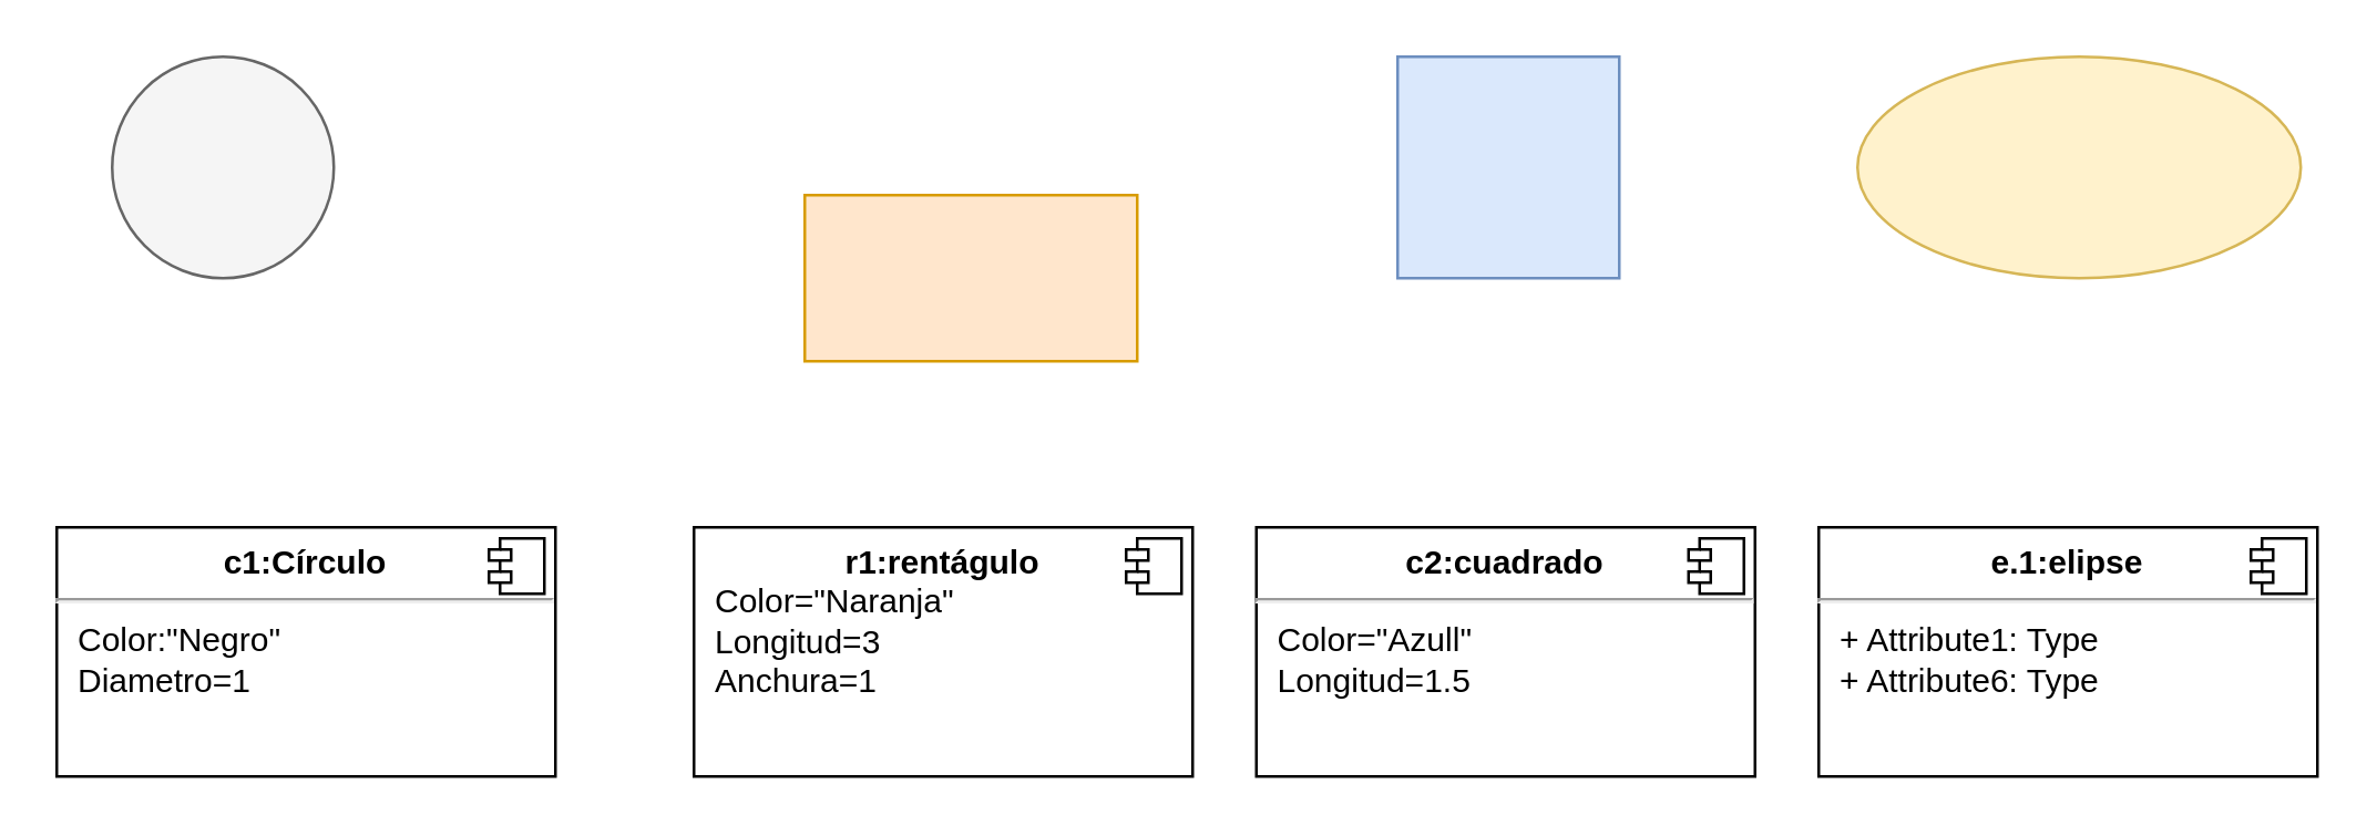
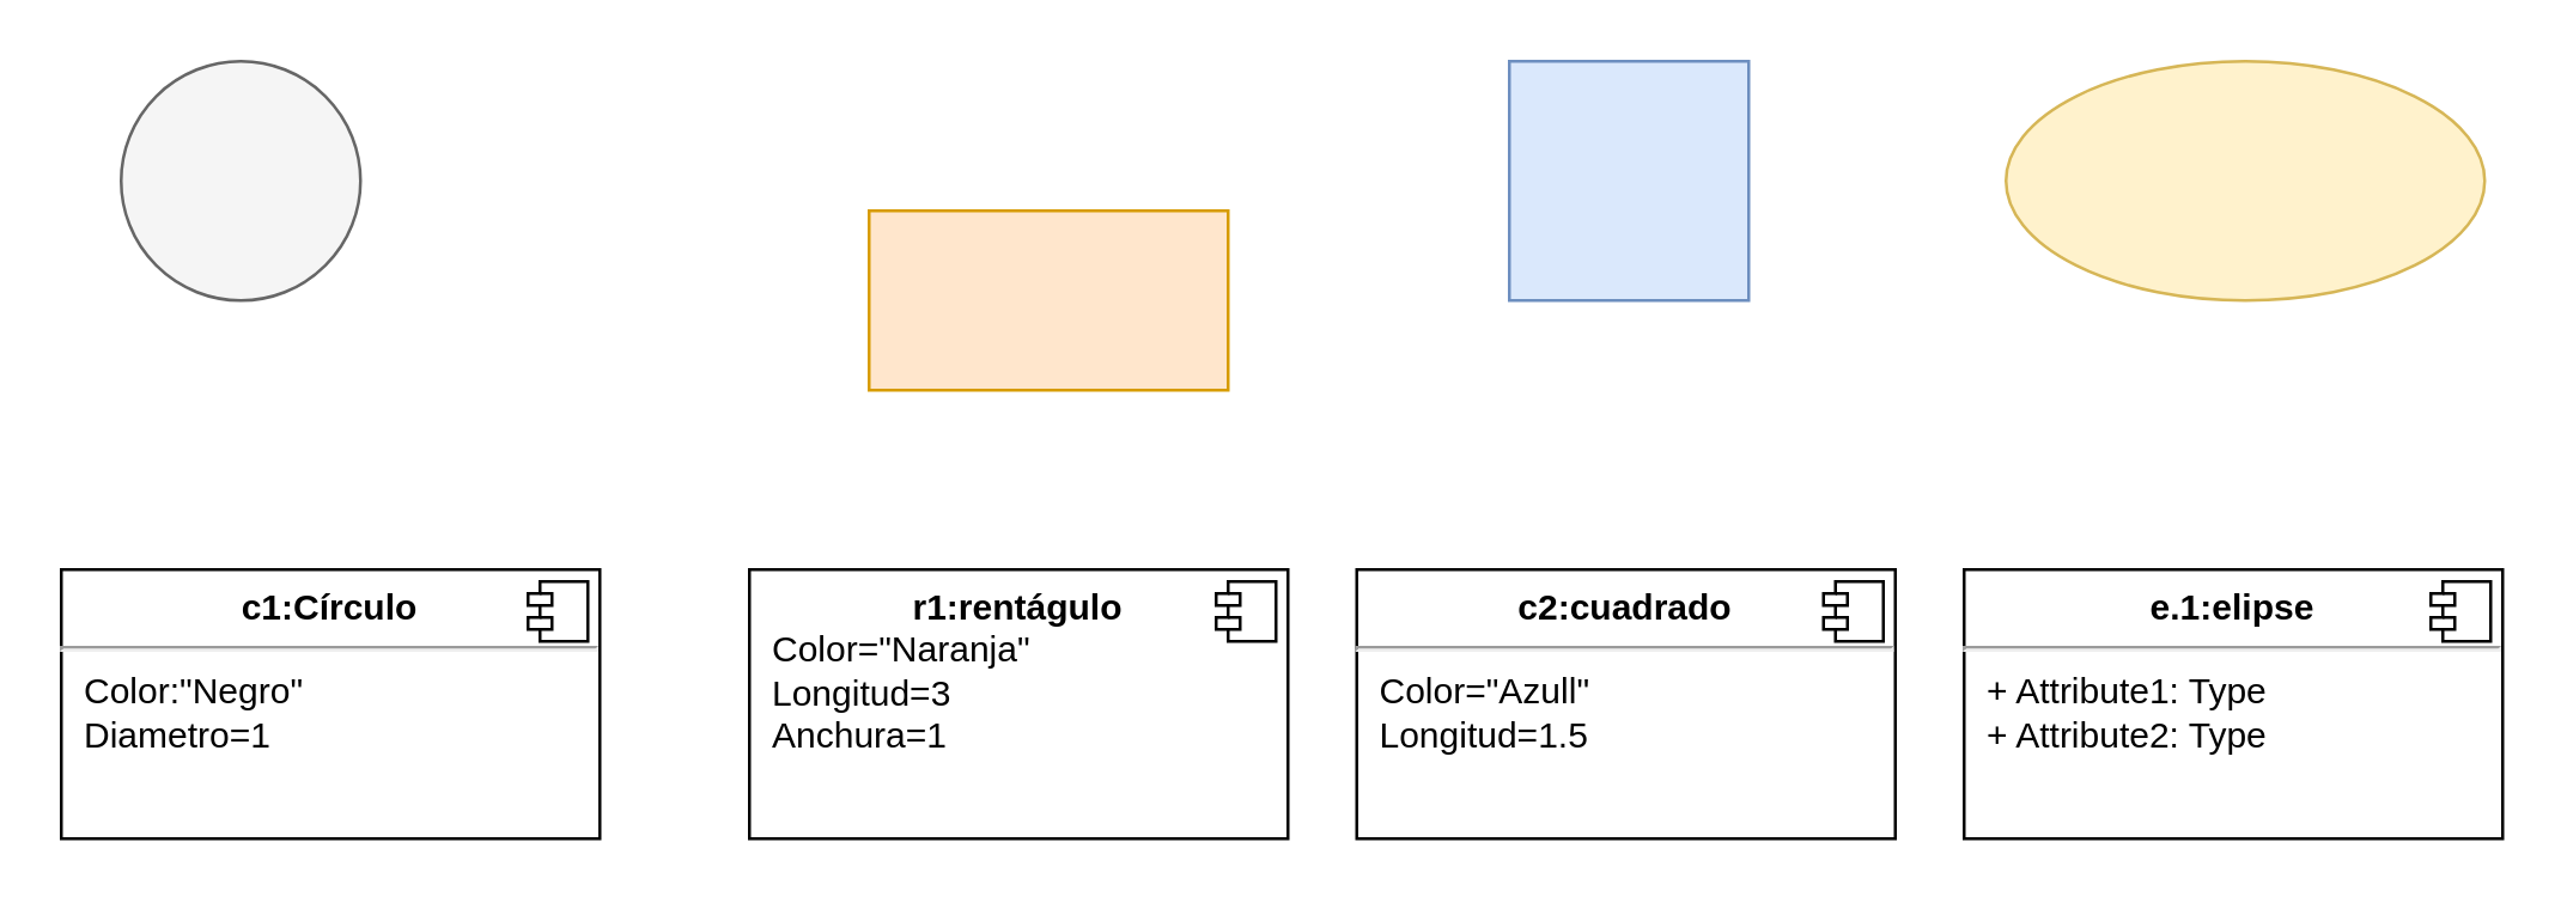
  <mxCell id="0" />
  <mxCell id="1" parent="0" />
  <mxCell id="2" value="&lt;p style=&quot;margin: 0px ; margin-top: 6px ; text-align: center&quot;&gt;&lt;b&gt;c1:Círculo&lt;/b&gt;&lt;/p&gt;&lt;hr&gt;&lt;p style=&quot;margin: 0px ; margin-left: 8px&quot;&gt;Color:&quot;Negro&quot;&lt;br&gt;Diametro=1&lt;/p&gt;" style="align=left;overflow=fill;html=1;" vertex="1" parent="1"><mxGeometry x="20" y="190" width="180" height="90" as="geometry" /></mxCell>
  <mxCell id="3" value="" style="shape=component;jettyWidth=8;jettyHeight=4;" vertex="1" parent="2"><mxGeometry x="1" width="20" height="20" relative="1" as="geometry"><mxPoint x="-24" y="4" as="offset" /></mxGeometry></mxCell>
  <mxCell id="4" value="&lt;p style=&quot;margin: 0px ; margin-top: 6px ; text-align: center&quot;&gt;&lt;b&gt;r1:rentágulo&lt;/b&gt;&lt;/p&gt;&lt;p style=&quot;margin: 0px ; margin-left: 8px&quot;&gt;Color=&quot;Naranja&quot;&lt;/p&gt;&lt;p style=&quot;margin: 0px ; margin-left: 8px&quot;&gt;Longitud=3&lt;br&gt;Anchura=1&lt;/p&gt;" style="align=left;overflow=fill;html=1;" vertex="1" parent="1"><mxGeometry x="250" y="190" width="180" height="90" as="geometry" /></mxCell>
  <mxCell id="5" value="" style="shape=component;jettyWidth=8;jettyHeight=4;" vertex="1" parent="4"><mxGeometry x="1" width="20" height="20" relative="1" as="geometry"><mxPoint x="-24" y="4" as="offset" /></mxGeometry></mxCell>
- <mxCell id="6" value="&lt;p style=&quot;margin: 0px ; margin-top: 6px ; text-align: center&quot;&gt;&lt;b&gt;e.1:elipse&lt;/b&gt;&lt;/p&gt;&lt;hr&gt;&lt;p style=&quot;margin: 0px ; margin-left: 8px&quot;&gt;+ Attribute1: Type&lt;br&gt;+ Attribute6: Type&lt;/p&gt;" style="align=left;overflow=fill;html=1;" vertex="1" parent="1"><mxGeometry x="656" y="190" width="180" height="90" as="geometry" /></mxCell>
+ <mxCell id="6" value="&lt;p style=&quot;margin: 0px ; margin-top: 6px ; text-align: center&quot;&gt;&lt;b&gt;e.1:elipse&lt;/b&gt;&lt;/p&gt;&lt;hr&gt;&lt;p style=&quot;margin: 0px ; margin-left: 8px&quot;&gt;+ Attribute1: Type&lt;br&gt;+ Attribute2: Type&lt;/p&gt;" style="align=left;overflow=fill;html=1;" vertex="1" parent="1"><mxGeometry x="656" y="190" width="180" height="90" as="geometry" /></mxCell>
  <mxCell id="7" value="" style="shape=component;jettyWidth=8;jettyHeight=4;" vertex="1" parent="6"><mxGeometry x="1" width="20" height="20" relative="1" as="geometry"><mxPoint x="-24" y="4" as="offset" /></mxGeometry></mxCell>
  <mxCell id="8" value="" style="whiteSpace=wrap;html=1;aspect=fixed;fillColor=#dae8fc;strokeColor=#6c8ebf;" vertex="1" parent="1"><mxGeometry x="504" y="20" width="80" height="80" as="geometry" /></mxCell>
  <mxCell id="9" value="" style="ellipse;whiteSpace=wrap;html=1;fillColor=#fff2cc;strokeColor=#d6b656;" vertex="1" parent="1"><mxGeometry x="670" y="20" width="160" height="80" as="geometry" /></mxCell>
  <mxCell id="10" value="" style="rounded=0;whiteSpace=wrap;html=1;fillColor=#ffe6cc;strokeColor=#d79b00;" vertex="1" parent="1"><mxGeometry x="290" y="70" width="120" height="60" as="geometry" /></mxCell>
  <mxCell id="11" value="" style="ellipse;whiteSpace=wrap;html=1;aspect=fixed;fillColor=#f5f5f5;strokeColor=#666666;fontColor=#333333;" vertex="1" parent="1"><mxGeometry x="40" y="20" width="80" height="80" as="geometry" /></mxCell>
  <mxCell id="12" value="&lt;p style=&quot;margin: 0px ; margin-top: 6px ; text-align: center&quot;&gt;&lt;b&gt;c2:cuadrado&lt;/b&gt;&lt;/p&gt;&lt;hr&gt;&lt;p style=&quot;margin: 0px ; margin-left: 8px&quot;&gt;Color=&quot;Azull&quot;&lt;/p&gt;&lt;p style=&quot;margin: 0px ; margin-left: 8px&quot;&gt;Longitud=1.5&lt;/p&gt;&lt;p style=&quot;margin: 0px ; margin-left: 8px&quot;&gt;&lt;br&gt;&lt;/p&gt;" style="align=left;overflow=fill;html=1;" vertex="1" parent="1"><mxGeometry x="453" y="190" width="180" height="90" as="geometry" /></mxCell>
  <mxCell id="13" value="" style="shape=component;jettyWidth=8;jettyHeight=4;" vertex="1" parent="12"><mxGeometry x="1" width="20" height="20" relative="1" as="geometry"><mxPoint x="-24" y="4" as="offset" /></mxGeometry></mxCell>
